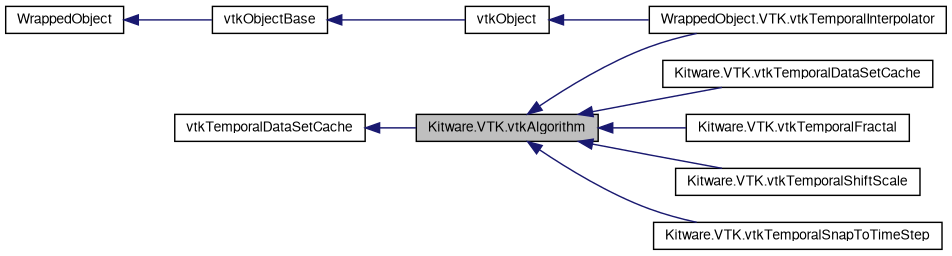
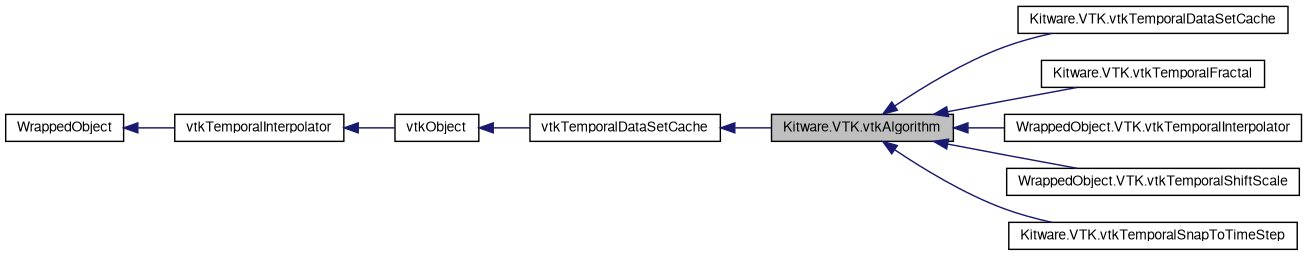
  digraph {
    rankdir=LR
    node [color=black fontname=FreeSans fontsize=10 shape=record]
    edge [color=midnightblue dir=back fontname=FreeSans fontsize=10 labelfontname=FreeSans labelfontsize=10 style=solid]
    n1 [fillcolor=grey75 fontcolor=black height=0.2 label="Kitware.VTK.vtkAlgorithm" style=filled width=0.4]
    n2 [height=0.2 label="Kitware.VTK.vtkTemporalDataSetCache" width=0.4]
    n3 [height=0.2 label="Kitware.VTK.vtkTemporalFractal" width=0.4]
    n4 [height=0.2 label="WrappedObject.VTK.vtkTemporalInterpolator" width=0.4]
-   n5 [height=0.2 label="Kitware.VTK.vtkTemporalShiftScale" width=0.4]
+   n5 [height=0.2 label="WrappedObject.VTK.vtkTemporalShiftScale" width=0.4]
    n6 [height=0.2 label="Kitware.VTK.vtkTemporalSnapToTimeStep" width=0.4]
    n7 [height=0.2 label=vtkTemporalDataSetCache width=0.4]
    n8 [height=0.2 label=vtkObject width=0.4]
-   n9 [height=0.2 label=vtkObjectBase width=0.4]
+   n9 [height=0.2 label=vtkTemporalInterpolator width=0.4]
    n10 [height=0.2 label=WrappedObject width=0.4]
    n1 -> n2
    n1 -> n3
    n1 -> n4
    n1 -> n5
    n1 -> n6
    n7 -> n1
-   n8 -> n4
+   n8 -> n7
    n9 -> n8
    n10 -> n9
  }
